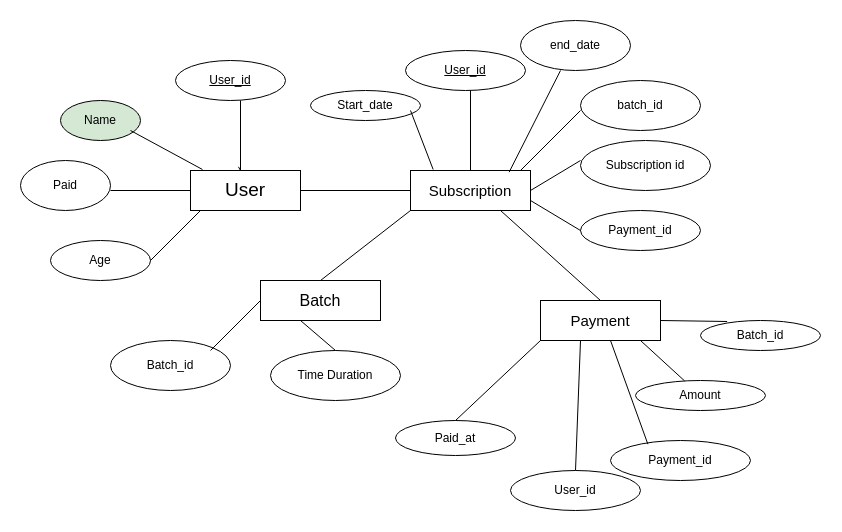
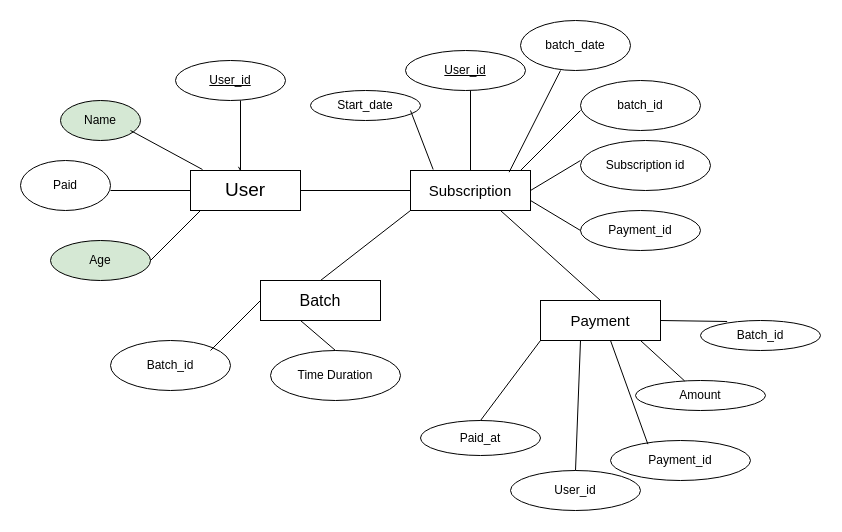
  <mxCell id="0" />
  <mxCell id="1" parent="0" />
  <mxCell id="2" value="&lt;font style=&quot;font-size: 19px;&quot;&gt;User&lt;/font&gt;" style="rounded=0;whiteSpace=wrap;html=1;" vertex="1" parent="1"><mxGeometry x="190" y="170" width="110" height="40" as="geometry" /></mxCell>
  <mxCell id="3" value="&lt;u&gt;User_id&lt;/u&gt;" style="ellipse;whiteSpace=wrap;html=1;" vertex="1" parent="1"><mxGeometry x="175" y="60" width="110" height="40" as="geometry" /></mxCell>
  <mxCell id="4" value="Name" style="ellipse;whiteSpace=wrap;html=1;fillColor=#d5e8d4;" vertex="1" parent="1"><mxGeometry x="60" y="100" width="80" height="40" as="geometry" /></mxCell>
  <mxCell id="5" value="Paid" style="ellipse;whiteSpace=wrap;html=1;" vertex="1" parent="1"><mxGeometry x="20" y="160" width="90" height="50" as="geometry" /></mxCell>
- <mxCell id="6" value="Age" style="ellipse;whiteSpace=wrap;html=1;" vertex="1" parent="1"><mxGeometry x="50" y="240" width="100" height="40" as="geometry" /></mxCell>
+ <mxCell id="6" value="Age" style="ellipse;whiteSpace=wrap;html=1;fillColor=#d5e8d4;" vertex="1" parent="1"><mxGeometry x="50" y="240" width="100" height="40" as="geometry" /></mxCell>
  <mxCell id="7" value="" style="endArrow=none;html=1;rounded=0;exitX=0.436;exitY=-0.092;exitDx=0;exitDy=0;exitPerimeter=0;" edge="1" parent="1" source="2"><mxGeometry width="50" height="50" relative="1" as="geometry"><mxPoint x="190" y="150" as="sourcePoint" /><mxPoint x="240" y="100" as="targetPoint" /><Array as="points"><mxPoint x="240" y="170" /></Array></mxGeometry></mxCell>
  <mxCell id="8" value="" style="endArrow=none;html=1;rounded=0;" edge="1" parent="1"><mxGeometry width="50" height="50" relative="1" as="geometry"><mxPoint x="150" y="260" as="sourcePoint" /><mxPoint x="200" y="210" as="targetPoint" /></mxGeometry></mxCell>
  <mxCell id="9" value="" style="endArrow=none;html=1;rounded=0;entryX=0;entryY=0.5;entryDx=0;entryDy=0;" edge="1" parent="1" target="2"><mxGeometry width="50" height="50" relative="1" as="geometry"><mxPoint x="110" y="190" as="sourcePoint" /><mxPoint x="160" y="140" as="targetPoint" /></mxGeometry></mxCell>
  <mxCell id="10" value="" style="endArrow=none;html=1;rounded=0;entryX=0.109;entryY=-0.025;entryDx=0;entryDy=0;entryPerimeter=0;" edge="1" parent="1" target="2"><mxGeometry width="50" height="50" relative="1" as="geometry"><mxPoint x="130" y="130" as="sourcePoint" /><mxPoint x="180" y="100" as="targetPoint" /></mxGeometry></mxCell>
  <mxCell id="11" value="&lt;font style=&quot;font-size: 15px;&quot;&gt;Subscription&lt;/font&gt;" style="rounded=0;whiteSpace=wrap;html=1;" vertex="1" parent="1"><mxGeometry x="410" y="170" width="120" height="40" as="geometry" /></mxCell>
  <mxCell id="12" value="" style="endArrow=none;html=1;rounded=0;exitX=1;exitY=0.5;exitDx=0;exitDy=0;" edge="1" parent="1" source="2"><mxGeometry width="50" height="50" relative="1" as="geometry"><mxPoint x="360" y="240" as="sourcePoint" /><mxPoint x="410" y="190" as="targetPoint" /></mxGeometry></mxCell>
  <mxCell id="13" value="Start_date" style="ellipse;whiteSpace=wrap;html=1;" vertex="1" parent="1"><mxGeometry x="310" y="90" width="110" height="30" as="geometry" /></mxCell>
  <mxCell id="14" value="&lt;u&gt;User_id&lt;/u&gt;" style="ellipse;whiteSpace=wrap;html=1;" vertex="1" parent="1"><mxGeometry x="405" y="50" width="120" height="40" as="geometry" /></mxCell>
- <mxCell id="15" value="end_date" style="ellipse;whiteSpace=wrap;html=1;" vertex="1" parent="1"><mxGeometry x="520" y="20" width="110" height="50" as="geometry" /></mxCell>
+ <mxCell id="15" value="batch_date" style="ellipse;whiteSpace=wrap;html=1;" vertex="1" parent="1"><mxGeometry x="520" y="20" width="110" height="50" as="geometry" /></mxCell>
  <mxCell id="16" value="batch_id" style="ellipse;whiteSpace=wrap;html=1;" vertex="1" parent="1"><mxGeometry x="580" y="80" width="120" height="50" as="geometry" /></mxCell>
  <mxCell id="17" value="Subscription id" style="ellipse;whiteSpace=wrap;html=1;" vertex="1" parent="1"><mxGeometry x="580" y="140" width="130" height="50" as="geometry" /></mxCell>
  <mxCell id="18" value="Payment_id" style="ellipse;whiteSpace=wrap;html=1;" vertex="1" parent="1"><mxGeometry x="580" y="210" width="120" height="40" as="geometry" /></mxCell>
  <mxCell id="19" style="edgeStyle=orthogonalEdgeStyle;rounded=0;orthogonalLoop=1;jettySize=auto;html=1;exitX=0.5;exitY=1;exitDx=0;exitDy=0;" edge="1" parent="1" source="16" target="16"><mxGeometry relative="1" as="geometry" /></mxCell>
  <mxCell id="20" value="" style="endArrow=none;html=1;rounded=0;" edge="1" parent="1"><mxGeometry width="50" height="50" relative="1" as="geometry"><mxPoint x="520" y="170" as="sourcePoint" /><mxPoint x="580" y="110" as="targetPoint" /></mxGeometry></mxCell>
  <mxCell id="21" value="" style="endArrow=none;html=1;rounded=0;exitX=0.822;exitY=0.042;exitDx=0;exitDy=0;exitPerimeter=0;" edge="1" parent="1" source="11"><mxGeometry width="50" height="50" relative="1" as="geometry"><mxPoint x="510" y="120" as="sourcePoint" /><mxPoint x="560" y="70" as="targetPoint" /></mxGeometry></mxCell>
  <mxCell id="22" value="" style="endArrow=none;html=1;rounded=0;exitX=0.5;exitY=0;exitDx=0;exitDy=0;" edge="1" parent="1" source="11"><mxGeometry width="50" height="50" relative="1" as="geometry"><mxPoint x="420" y="140" as="sourcePoint" /><mxPoint x="470" y="90" as="targetPoint" /></mxGeometry></mxCell>
  <mxCell id="23" value="" style="endArrow=none;html=1;rounded=0;exitX=0.189;exitY=-0.025;exitDx=0;exitDy=0;exitPerimeter=0;" edge="1" parent="1" source="11"><mxGeometry width="50" height="50" relative="1" as="geometry"><mxPoint x="360" y="160" as="sourcePoint" /><mxPoint x="410" y="110" as="targetPoint" /></mxGeometry></mxCell>
  <mxCell id="24" value="" style="endArrow=none;html=1;rounded=0;exitX=1;exitY=0.5;exitDx=0;exitDy=0;" edge="1" parent="1" source="11"><mxGeometry width="50" height="50" relative="1" as="geometry"><mxPoint x="530" y="210" as="sourcePoint" /><mxPoint x="580" y="160" as="targetPoint" /></mxGeometry></mxCell>
  <mxCell id="25" value="" style="endArrow=none;html=1;rounded=0;exitX=1;exitY=0.75;exitDx=0;exitDy=0;" edge="1" parent="1" source="11"><mxGeometry width="50" height="50" relative="1" as="geometry"><mxPoint x="530" y="280" as="sourcePoint" /><mxPoint x="580" y="230" as="targetPoint" /></mxGeometry></mxCell>
  <mxCell id="26" value="&lt;font style=&quot;font-size: 16px;&quot;&gt;Batch&lt;/font&gt;" style="rounded=0;whiteSpace=wrap;html=1;" vertex="1" parent="1"><mxGeometry x="260" y="280" width="120" height="40" as="geometry" /></mxCell>
  <mxCell id="27" value="Payment" style="rounded=0;whiteSpace=wrap;html=1;fontSize=15;" vertex="1" parent="1"><mxGeometry x="540" y="300" width="120" height="40" as="geometry" /></mxCell>
  <mxCell id="28" value="" style="endArrow=none;html=1;rounded=0;exitX=0.5;exitY=0;exitDx=0;exitDy=0;" edge="1" parent="1" source="26"><mxGeometry width="50" height="50" relative="1" as="geometry"><mxPoint x="360" y="260" as="sourcePoint" /><mxPoint x="410" y="210" as="targetPoint" /></mxGeometry></mxCell>
  <mxCell id="29" value="" style="endArrow=none;html=1;rounded=0;exitX=0.5;exitY=0;exitDx=0;exitDy=0;" edge="1" parent="1" source="27"><mxGeometry width="50" height="50" relative="1" as="geometry"><mxPoint x="450" y="260" as="sourcePoint" /><mxPoint x="500" y="210" as="targetPoint" /></mxGeometry></mxCell>
  <mxCell id="30" value="Batch_id" style="ellipse;whiteSpace=wrap;html=1;" vertex="1" parent="1"><mxGeometry x="110" y="340" width="120" height="50" as="geometry" /></mxCell>
  <mxCell id="31" value="Time Duration" style="ellipse;whiteSpace=wrap;html=1;" vertex="1" parent="1"><mxGeometry x="270" y="350" width="130" height="50" as="geometry" /></mxCell>
  <mxCell id="32" value="" style="endArrow=none;html=1;rounded=0;" edge="1" parent="1"><mxGeometry width="50" height="50" relative="1" as="geometry"><mxPoint x="210" y="350" as="sourcePoint" /><mxPoint x="260" y="300" as="targetPoint" /></mxGeometry></mxCell>
  <mxCell id="33" value="" style="endArrow=none;html=1;rounded=0;exitX=0.5;exitY=0;exitDx=0;exitDy=0;" edge="1" parent="1" source="31"><mxGeometry width="50" height="50" relative="1" as="geometry"><mxPoint x="250" y="370" as="sourcePoint" /><mxPoint x="300" y="320" as="targetPoint" /></mxGeometry></mxCell>
  <mxCell id="34" value="User_id" style="ellipse;whiteSpace=wrap;html=1;" vertex="1" parent="1"><mxGeometry x="510" y="470" width="130" height="40" as="geometry" /></mxCell>
  <mxCell id="35" value="Batch_id" style="ellipse;whiteSpace=wrap;html=1;" vertex="1" parent="1"><mxGeometry x="700" y="320" width="120" height="30" as="geometry" /></mxCell>
  <mxCell id="36" value="Amount" style="ellipse;whiteSpace=wrap;html=1;" vertex="1" parent="1"><mxGeometry x="635" y="380" width="130" height="30" as="geometry" /></mxCell>
  <mxCell id="37" value="Payment_id" style="ellipse;whiteSpace=wrap;html=1;" vertex="1" parent="1"><mxGeometry x="610" y="440" width="140" height="40" as="geometry" /></mxCell>
- <mxCell id="38" value="Paid_at" style="ellipse;whiteSpace=wrap;html=1;" vertex="1" parent="1"><mxGeometry x="395" y="420" width="120" height="35" as="geometry" /></mxCell>
+ <mxCell id="38" value="Paid_at" style="ellipse;whiteSpace=wrap;html=1;" vertex="1" parent="1"><mxGeometry x="420" y="420" width="120" height="35" as="geometry" /></mxCell>
  <mxCell id="39" value="" style="endArrow=none;html=1;rounded=0;exitX=0.5;exitY=0;exitDx=0;exitDy=0;" edge="1" parent="1" source="38"><mxGeometry width="50" height="50" relative="1" as="geometry"><mxPoint x="490" y="390" as="sourcePoint" /><mxPoint x="540" y="340" as="targetPoint" /></mxGeometry></mxCell>
  <mxCell id="40" value="" style="endArrow=none;html=1;rounded=0;exitX=0.5;exitY=0;exitDx=0;exitDy=0;" edge="1" parent="1" source="34"><mxGeometry width="50" height="50" relative="1" as="geometry"><mxPoint x="530" y="390" as="sourcePoint" /><mxPoint x="580" y="340" as="targetPoint" /></mxGeometry></mxCell>
  <mxCell id="41" value="" style="endArrow=none;html=1;rounded=0;exitX=0.267;exitY=0.092;exitDx=0;exitDy=0;exitPerimeter=0;" edge="1" parent="1" source="37"><mxGeometry width="50" height="50" relative="1" as="geometry"><mxPoint x="560" y="390" as="sourcePoint" /><mxPoint x="610" y="340" as="targetPoint" /></mxGeometry></mxCell>
  <mxCell id="42" value="" style="endArrow=none;html=1;rounded=0;" edge="1" parent="1" source="36"><mxGeometry width="50" height="50" relative="1" as="geometry"><mxPoint x="590" y="390" as="sourcePoint" /><mxPoint x="640" y="340" as="targetPoint" /></mxGeometry></mxCell>
  <mxCell id="43" value="" style="endArrow=none;html=1;rounded=0;entryX=0.222;entryY=0.033;entryDx=0;entryDy=0;entryPerimeter=0;" edge="1" parent="1" target="35"><mxGeometry width="50" height="50" relative="1" as="geometry"><mxPoint x="660" y="320" as="sourcePoint" /><mxPoint x="710" y="270" as="targetPoint" /></mxGeometry></mxCell>
